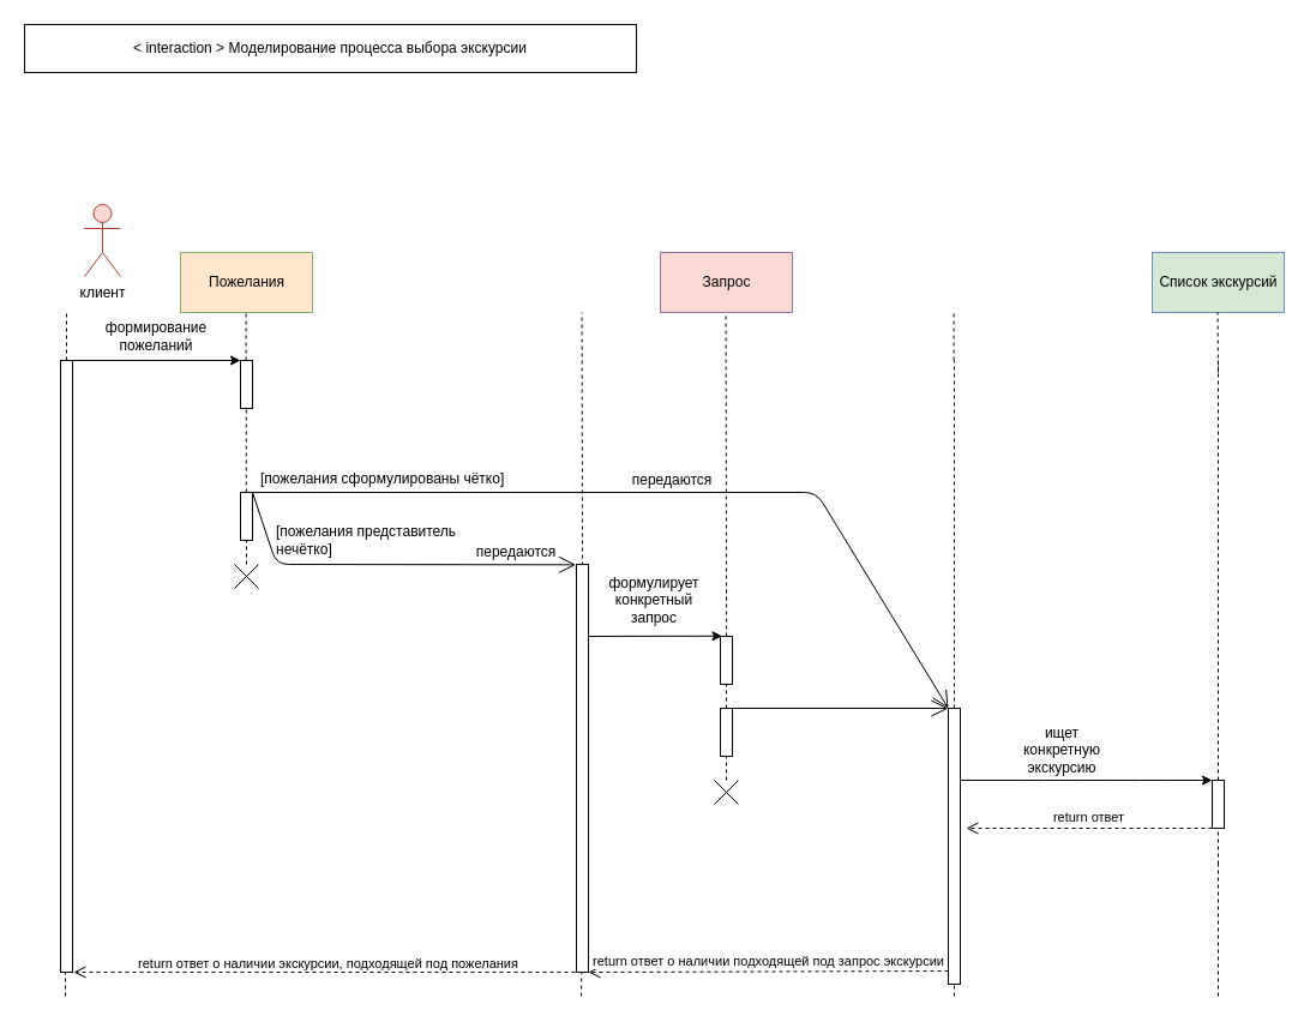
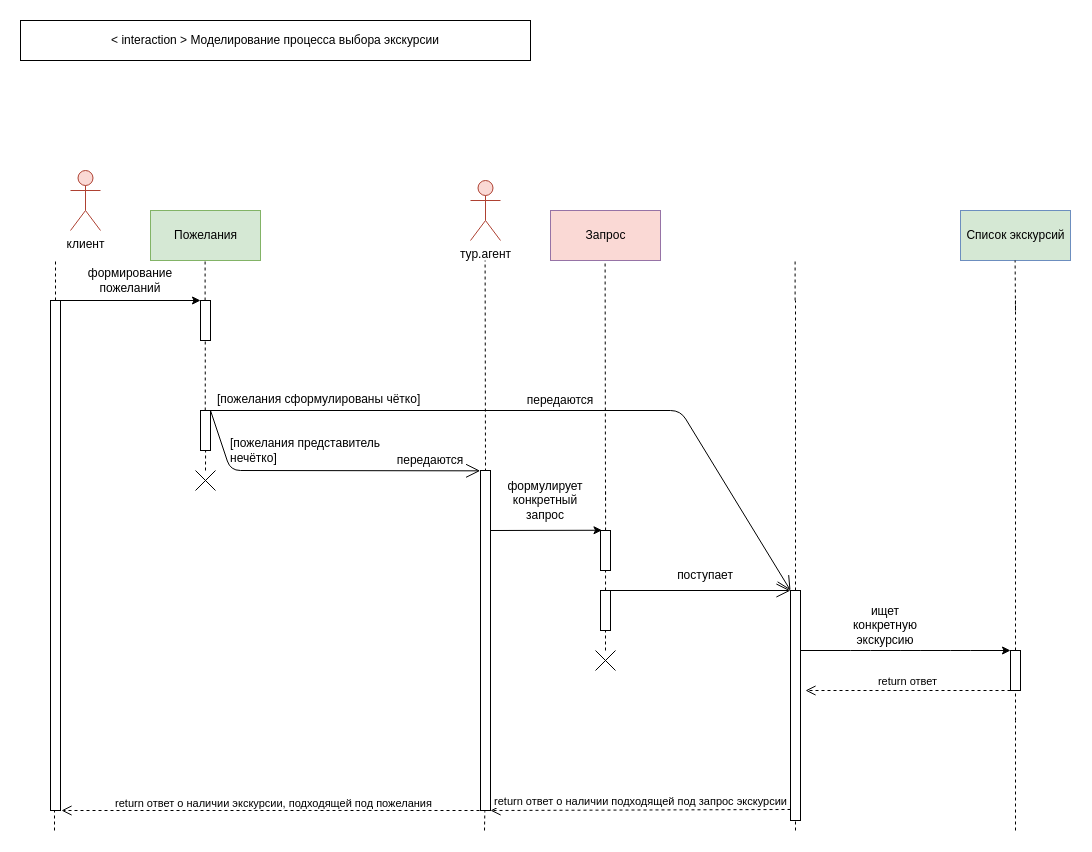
  <mxCell id="0" />
  <mxCell id="1" parent="0" />
  <mxCell id="2" value="клиент" style="shape=umlActor;verticalLabelPosition=bottom;labelBackgroundColor=#ffffff;verticalAlign=top;html=1;fillColor=#fad9d5;strokeColor=#ae4132;" parent="1" vertex="1"><mxGeometry x="70" y="170" width="30" height="60" as="geometry" /></mxCell>
- <mxCell id="4" value="Пожелания" style="html=1;fillColor=#ffe6cc;strokeColor=#82b366;" parent="1" vertex="1"><mxGeometry x="150" y="210" width="110" height="50" as="geometry" /></mxCell>
+ <mxCell id="3" value="тур.агент" style="shape=umlActor;verticalLabelPosition=bottom;labelBackgroundColor=#ffffff;verticalAlign=top;html=1;fillColor=#fad9d5;strokeColor=#ae4132;" parent="1" vertex="1"><mxGeometry x="470" y="180" width="30" height="60" as="geometry" /></mxCell>
+ <mxCell id="4" value="Пожелания" style="html=1;fillColor=#d5e8d4;strokeColor=#82b366;" parent="1" vertex="1"><mxGeometry x="150" y="210" width="110" height="50" as="geometry" /></mxCell>
  <mxCell id="5" value="Запрос" style="html=1;fillColor=#fad9d5;strokeColor=#9673a6;" parent="1" vertex="1"><mxGeometry x="550" y="210" width="110" height="50" as="geometry" /></mxCell>
  <mxCell id="6" value="Список экскурсий" style="html=1;fillColor=#d5e8d4;strokeColor=#6c8ebf;" parent="1" vertex="1"><mxGeometry x="960" y="210" width="110" height="50" as="geometry" /></mxCell>
  <mxCell id="7" value="" style="html=1;points=[];perimeter=orthogonalPerimeter;" parent="1" vertex="1"><mxGeometry x="50" y="300" width="10" height="510" as="geometry" /></mxCell>
  <mxCell id="8" value="формирование пожеланий" style="text;html=1;strokeColor=none;fillColor=none;align=center;verticalAlign=middle;whiteSpace=wrap;rounded=0;" parent="1" vertex="1"><mxGeometry x="60" y="260" width="140" height="40" as="geometry" /></mxCell>
  <mxCell id="9" value="" style="endArrow=none;dashed=1;html=1;" parent="1" edge="1"><mxGeometry width="50" height="50" relative="1" as="geometry"><mxPoint x="55" y="300" as="sourcePoint" /><mxPoint x="55" y="260" as="targetPoint" /></mxGeometry></mxCell>
  <mxCell id="10" value="" style="endArrow=none;dashed=1;html=1;entryX=0.433;entryY=1.017;entryDx=0;entryDy=0;entryPerimeter=0;" parent="1" source="26" edge="1"><mxGeometry width="50" height="50" relative="1" as="geometry"><mxPoint x="204.75" y="538.64" as="sourcePoint" /><mxPoint x="205.08" y="430" as="targetPoint" /></mxGeometry></mxCell>
  <mxCell id="11" value="" style="endArrow=none;dashed=1;html=1;" parent="1" source="12" edge="1"><mxGeometry width="50" height="50" relative="1" as="geometry"><mxPoint x="205.1" y="280" as="sourcePoint" /><mxPoint x="204.6" y="260" as="targetPoint" /></mxGeometry></mxCell>
  <mxCell id="12" value="" style="html=1;points=[];perimeter=orthogonalPerimeter;" parent="1" vertex="1"><mxGeometry x="200" y="300" width="10" height="40" as="geometry" /></mxCell>
  <mxCell id="13" value="передаются" style="text;html=1;strokeColor=none;fillColor=none;align=center;verticalAlign=middle;whiteSpace=wrap;rounded=0;" parent="1" vertex="1"><mxGeometry x="360" y="450" width="140" height="20" as="geometry" /></mxCell>
  <mxCell id="14" value="" style="endArrow=none;dashed=1;html=1;entryX=0.433;entryY=1.017;entryDx=0;entryDy=0;entryPerimeter=0;" parent="1" edge="1"><mxGeometry width="50" height="50" relative="1" as="geometry"><mxPoint x="485.08" y="530" as="sourcePoint" /><mxPoint x="485.08" y="490" as="targetPoint" /></mxGeometry></mxCell>
  <mxCell id="15" value="" style="endArrow=none;dashed=1;html=1;exitX=0.5;exitY=0.003;exitDx=0;exitDy=0;exitPerimeter=0;" parent="1" edge="1" source="27"><mxGeometry width="50" height="50" relative="1" as="geometry"><mxPoint x="485" y="360" as="sourcePoint" /><mxPoint x="484.6" y="260" as="targetPoint" /></mxGeometry></mxCell>
  <mxCell id="16" value="" style="endArrow=classic;html=1;exitX=0.475;exitY=0;exitDx=0;exitDy=0;exitPerimeter=0;entryX=0.15;entryY=-0.006;entryDx=0;entryDy=0;entryPerimeter=0;" parent="1" target="28" edge="1"><mxGeometry width="50" height="50" relative="1" as="geometry"><mxPoint x="490" y="530" as="sourcePoint" /><mxPoint x="605.25" y="530" as="targetPoint" /></mxGeometry></mxCell>
  <mxCell id="17" value="" style="endArrow=none;dashed=1;html=1;entryX=0.433;entryY=1.017;entryDx=0;entryDy=0;entryPerimeter=0;" parent="1" edge="1"><mxGeometry width="50" height="50" relative="1" as="geometry"><mxPoint x="605" y="650" as="sourcePoint" /><mxPoint x="605.08" y="490" as="targetPoint" /></mxGeometry></mxCell>
  <mxCell id="18" value="" style="endArrow=none;dashed=1;html=1;" parent="1" edge="1"><mxGeometry width="50" height="50" relative="1" as="geometry"><mxPoint x="605" y="500" as="sourcePoint" /><mxPoint x="604.6" y="260" as="targetPoint" /></mxGeometry></mxCell>
  <mxCell id="19" value="формулирует конкретный запрос" style="text;html=1;strokeColor=none;fillColor=none;align=center;verticalAlign=middle;whiteSpace=wrap;rounded=0;" parent="1" vertex="1"><mxGeometry x="500" y="470" width="90" height="60" as="geometry" /></mxCell>
+ <mxCell id="20" value="поступает" style="text;html=1;strokeColor=none;fillColor=none;align=center;verticalAlign=middle;whiteSpace=wrap;rounded=0;" parent="1" vertex="1"><mxGeometry x="660" y="560" width="90" height="30" as="geometry" /></mxCell>
  <mxCell id="21" value="" style="endArrow=none;dashed=1;html=1;" parent="1" source="31" edge="1"><mxGeometry width="50" height="50" relative="1" as="geometry"><mxPoint x="795" y="631" as="sourcePoint" /><mxPoint x="795" y="300" as="targetPoint" /></mxGeometry></mxCell>
  <mxCell id="22" value="" style="endArrow=none;dashed=1;html=1;" parent="1" edge="1"><mxGeometry width="50" height="50" relative="1" as="geometry"><mxPoint x="794.6" y="300" as="sourcePoint" /><mxPoint x="794.6" y="260" as="targetPoint" /></mxGeometry></mxCell>
  <mxCell id="23" value="" style="endArrow=none;dashed=1;html=1;" parent="1" source="33" edge="1"><mxGeometry width="50" height="50" relative="1" as="geometry"><mxPoint x="1015" y="660.5" as="sourcePoint" /><mxPoint x="1015" y="300" as="targetPoint" /></mxGeometry></mxCell>
  <mxCell id="24" value="" style="endArrow=none;dashed=1;html=1;" parent="1" edge="1"><mxGeometry width="50" height="50" relative="1" as="geometry"><mxPoint x="1015" y="310" as="sourcePoint" /><mxPoint x="1014.6" y="260" as="targetPoint" /></mxGeometry></mxCell>
  <mxCell id="25" value="" style="endArrow=none;dashed=1;html=1;" parent="1" edge="1" source="26"><mxGeometry width="50" height="50" relative="1" as="geometry"><mxPoint x="204.75" y="360" as="sourcePoint" /><mxPoint x="204.75" y="340" as="targetPoint" /></mxGeometry></mxCell>
  <mxCell id="26" value="" style="html=1;points=[];perimeter=orthogonalPerimeter;" parent="1" vertex="1"><mxGeometry x="200" y="410" width="10" height="40" as="geometry" /></mxCell>
  <mxCell id="27" value="" style="html=1;points=[];perimeter=orthogonalPerimeter;" parent="1" vertex="1"><mxGeometry x="480" y="470" width="10" height="340" as="geometry" /></mxCell>
  <mxCell id="28" value="" style="html=1;points=[];perimeter=orthogonalPerimeter;" parent="1" vertex="1"><mxGeometry x="600" y="530" width="10" height="40" as="geometry" /></mxCell>
  <mxCell id="29" value="" style="html=1;points=[];perimeter=orthogonalPerimeter;" parent="1" vertex="1"><mxGeometry x="600" y="590" width="10" height="40" as="geometry" /></mxCell>
  <mxCell id="30" value="" style="endArrow=classic;html=1;" parent="1" edge="1"><mxGeometry width="50" height="50" relative="1" as="geometry"><mxPoint x="800" y="650" as="sourcePoint" /><mxPoint x="1010" y="650" as="targetPoint" /><Array as="points"><mxPoint x="860" y="650" /><mxPoint x="909.67" y="650" /><mxPoint x="960" y="650" /></Array></mxGeometry></mxCell>
  <mxCell id="31" value="" style="html=1;points=[];perimeter=orthogonalPerimeter;" parent="1" vertex="1"><mxGeometry x="790" y="590" width="10" height="230" as="geometry" /></mxCell>
  <mxCell id="32" value="" style="endArrow=none;dashed=1;html=1;" parent="1" target="31" edge="1"><mxGeometry width="50" height="50" relative="1" as="geometry"><mxPoint x="795" y="830" as="sourcePoint" /><mxPoint x="795" y="410" as="targetPoint" /></mxGeometry></mxCell>
  <mxCell id="33" value="" style="html=1;points=[];perimeter=orthogonalPerimeter;" parent="1" vertex="1"><mxGeometry x="1010" y="650" width="10" height="40" as="geometry" /></mxCell>
  <mxCell id="34" value="" style="endArrow=none;dashed=1;html=1;" parent="1" target="33" edge="1"><mxGeometry width="50" height="50" relative="1" as="geometry"><mxPoint x="1015" y="720" as="sourcePoint" /><mxPoint x="1015" y="410" as="targetPoint" /></mxGeometry></mxCell>
  <mxCell id="35" value="" style="endArrow=none;dashed=1;html=1;entryX=0.433;entryY=1.017;entryDx=0;entryDy=0;entryPerimeter=0;" parent="1" edge="1"><mxGeometry width="50" height="50" relative="1" as="geometry"><mxPoint x="205" y="470" as="sourcePoint" /><mxPoint x="205.08" y="450" as="targetPoint" /></mxGeometry></mxCell>
  <mxCell id="36" value="ищет конкретную экскурсию" style="text;html=1;strokeColor=none;fillColor=none;align=center;verticalAlign=middle;whiteSpace=wrap;rounded=0;" parent="1" vertex="1"><mxGeometry x="840" y="610" width="90" height="30" as="geometry" /></mxCell>
  <mxCell id="37" value="" style="endArrow=none;dashed=1;html=1;" parent="1" edge="1"><mxGeometry width="50" height="50" relative="1" as="geometry"><mxPoint x="1015" y="830" as="sourcePoint" /><mxPoint x="1015" y="720" as="targetPoint" /></mxGeometry></mxCell>
  <mxCell id="38" value="return ответ о наличии подходящей под запрос экскурсии" style="html=1;verticalAlign=bottom;endArrow=open;dashed=1;endSize=8;" parent="1" edge="1"><mxGeometry relative="1" as="geometry"><mxPoint x="790" y="809" as="sourcePoint" /><mxPoint x="490" y="810" as="targetPoint" /><mxPoint y="1" as="offset" /></mxGeometry></mxCell>
  <mxCell id="39" value="" style="endArrow=none;dashed=1;html=1;entryX=0.433;entryY=1.017;entryDx=0;entryDy=0;entryPerimeter=0;" parent="1" edge="1"><mxGeometry width="50" height="50" relative="1" as="geometry"><mxPoint x="484" y="830" as="sourcePoint" /><mxPoint x="484.33" y="810.68" as="targetPoint" /></mxGeometry></mxCell>
  <mxCell id="40" value="return ответ о наличии экскурсии, подходящей под пожелания " style="html=1;verticalAlign=bottom;endArrow=open;dashed=1;endSize=8;" parent="1" edge="1"><mxGeometry x="-0.002" y="2" relative="1" as="geometry"><mxPoint x="485" y="810" as="sourcePoint" /><mxPoint x="61" y="810" as="targetPoint" /><mxPoint as="offset" /><Array as="points" /></mxGeometry></mxCell>
  <mxCell id="41" value="" style="endArrow=none;dashed=1;html=1;" parent="1" target="7" edge="1"><mxGeometry width="50" height="50" relative="1" as="geometry"><mxPoint x="54" y="830" as="sourcePoint" /><mxPoint x="54.33" y="700.68" as="targetPoint" /></mxGeometry></mxCell>
  <mxCell id="42" value="&lt;div&gt;&amp;lt; interaction &amp;gt; Моделирование процесса выбора экскурсии&lt;/div&gt;" style="rounded=0;whiteSpace=wrap;html=1;" parent="1" vertex="1"><mxGeometry x="20" y="20" width="510" height="40" as="geometry" /></mxCell>
  <mxCell id="43" value="" style="shape=umlDestroy;whiteSpace=wrap;html=1;strokeWidth=1;" parent="1" vertex="1"><mxGeometry x="195" y="470" width="20" height="20" as="geometry" /></mxCell>
  <mxCell id="44" value="" style="shape=umlDestroy;whiteSpace=wrap;html=1;strokeWidth=1;" parent="1" vertex="1"><mxGeometry x="595" y="650" width="20" height="20" as="geometry" /></mxCell>
  <mxCell id="45" value="return ответ" style="html=1;verticalAlign=bottom;endArrow=open;dashed=1;endSize=8;entryX=1.5;entryY=1;entryDx=0;entryDy=0;entryPerimeter=0;" edge="1" parent="1"><mxGeometry relative="1" as="geometry"><mxPoint x="1010" y="690" as="sourcePoint" /><mxPoint x="805" y="690" as="targetPoint" /></mxGeometry></mxCell>
  <mxCell id="46" value="" style="endArrow=classic;html=1;entryX=1;entryY=1;entryDx=0;entryDy=0;" edge="1" parent="1" target="8"><mxGeometry width="50" height="50" relative="1" as="geometry"><mxPoint x="59" y="300" as="sourcePoint" /><mxPoint x="155" y="290" as="targetPoint" /></mxGeometry></mxCell>
  <mxCell id="47" value="&lt;div align=&quot;left&quot;&gt;[пожелания представитель нечётко]&lt;/div&gt;" style="text;html=1;strokeColor=none;fillColor=none;align=left;verticalAlign=middle;whiteSpace=wrap;rounded=0;" vertex="1" parent="1"><mxGeometry x="227.5" y="430" width="152.5" height="40" as="geometry" /></mxCell>
  <mxCell id="48" value="[пожелания сформулированы чётко]" style="text;whiteSpace=wrap;html=1;" vertex="1" parent="1"><mxGeometry x="215" y="385" width="230" height="30" as="geometry" /></mxCell>
  <mxCell id="49" value="передаются" style="text;html=1;strokeColor=none;fillColor=none;align=center;verticalAlign=middle;whiteSpace=wrap;rounded=0;" vertex="1" parent="1"><mxGeometry x="490" y="390" width="140" height="20" as="geometry" /></mxCell>
  <mxCell id="50" value="" style="endArrow=open;endFill=1;endSize=12;html=1;" edge="1" parent="1"><mxGeometry width="160" relative="1" as="geometry"><mxPoint x="610" y="590" as="sourcePoint" /><mxPoint x="790" y="590" as="targetPoint" /></mxGeometry></mxCell>
  <mxCell id="51" value="" style="endArrow=open;endFill=1;endSize=12;html=1;" edge="1" parent="1"><mxGeometry width="160" relative="1" as="geometry"><mxPoint x="205" y="410" as="sourcePoint" /><mxPoint x="790" y="590" as="targetPoint" /><Array as="points"><mxPoint x="680" y="410" /></Array></mxGeometry></mxCell>
  <mxCell id="52" value="" style="endArrow=open;endFill=1;endSize=12;html=1;entryX=-0.033;entryY=0.001;entryDx=0;entryDy=0;entryPerimeter=0;" edge="1" parent="1" target="27"><mxGeometry width="160" relative="1" as="geometry"><mxPoint x="210" y="410" as="sourcePoint" /><mxPoint x="370" y="410" as="targetPoint" /><Array as="points"><mxPoint x="230" y="470" /></Array></mxGeometry></mxCell>
